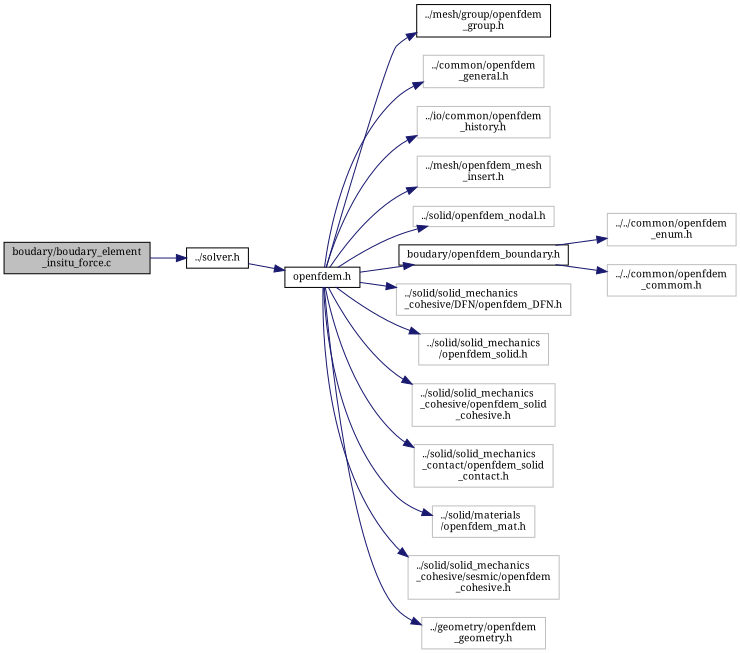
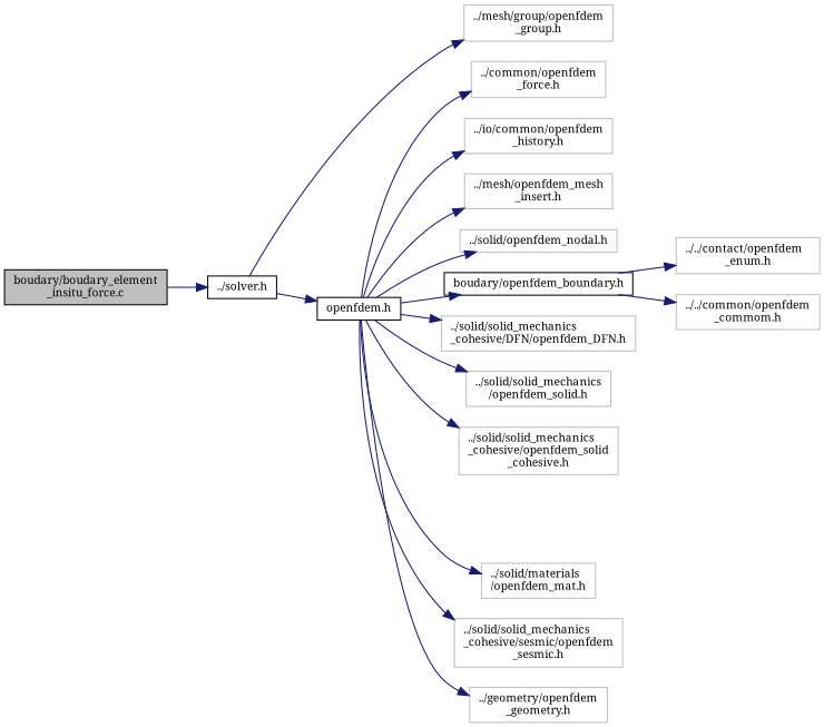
  digraph {
    fontname="Noto Serif"
    rankdir=LR
    node [color=grey75 fillcolor=white fontname="Noto Serif" fontsize=10 shape=record style=filled]
    edge [color=midnightblue fontname="Noto Serif" fontsize=10 labelfontname=Helvetica labelfontsize=10 style=solid]
    n1 [color=black fillcolor=grey75 fontcolor=black height=0.2 label="boudary/boudary_element\l_insitu_force.c" width=0.4]
    n2 [color=black height=0.2 label="../solver.h" width=0.4]
    n3 [color=black height=0.2 label="openfdem.h" width=0.4]
-   n4 [height=0.2 label="../common/openfdem\l_general.h" width=0.4]
+   n4 [height=0.2 label="../common/openfdem\l_force.h" width=0.4]
    n5 [height=0.2 label="../io/common/openfdem\l_history.h" width=0.4]
    n6 [height=0.2 label="../mesh/openfdem_mesh\l_insert.h" width=0.4]
    n7 [height=0.2 label="../solid/openfdem_nodal.h" width=0.4]
    n8 [color=black height=0.2 label="boudary/openfdem_boundary.h" width=0.4]
-   n9 [color=black height=0.2 label="../mesh/group/openfdem\l_group.h" width=0.4]
+   n9 [height=0.2 label="../mesh/group/openfdem\l_group.h" width=0.4]
    n10 [height=0.2 label="../solid/solid_mechanics\l_cohesive/DFN/openfdem_DFN.h" width=0.4]
    n11 [height=0.2 label="../solid/solid_mechanics\l/openfdem_solid.h" width=0.4]
    n12 [height=0.2 label="../solid/solid_mechanics\l_cohesive/openfdem_solid\l_cohesive.h" width=0.4]
-   n13 [height=0.2 label="../solid/solid_mechanics\l_contact/openfdem_solid\l_contact.h" width=0.4]
    n14 [height=0.2 label="../solid/materials\l/openfdem_mat.h" width=0.4]
-   n15 [height=0.2 label="../solid/solid_mechanics\l_cohesive/sesmic/openfdem\l_cohesive.h" width=0.4]
+   n15 [height=0.2 label="../solid/solid_mechanics\l_cohesive/sesmic/openfdem\l_sesmic.h" width=0.4]
    n16 [height=0.2 label="../geometry/openfdem\l_geometry.h" width=0.4]
-   n17 [height=0.2 label="../../common/openfdem\l_enum.h" width=0.4]
+   n17 [height=0.2 label="../../contact/openfdem\l_enum.h" width=0.4]
    n18 [height=0.2 label="../../common/openfdem\l_commom.h" width=0.4]
    n1 -> n2
    n2 -> n3
    n3 -> n4
    n3 -> n5
    n3 -> n6
    n3 -> n7
    n3 -> n8
-   n3 -> n9
+   n2 -> n9
    n3 -> n10
    n3 -> n11
    n3 -> n12
-   n3 -> n13
    n3 -> n14
    n3 -> n15
    n3 -> n16
    n8 -> n17
    n8 -> n18
  }
